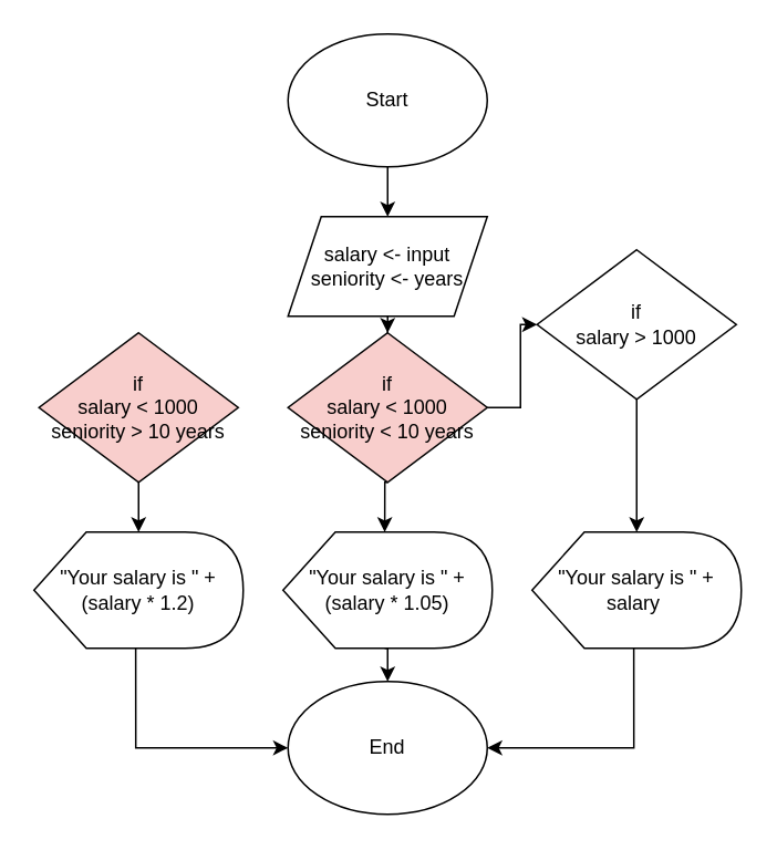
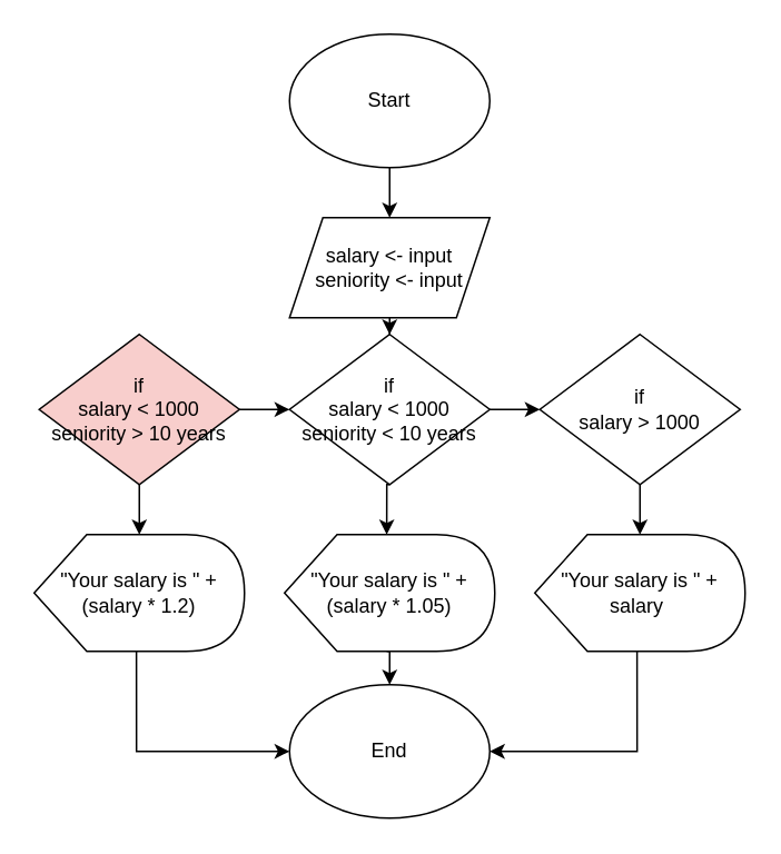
  <mxCell id="0" />
  <mxCell id="1" parent="0" />
  <mxCell id="2" value="" style="edgeStyle=orthogonalEdgeStyle;rounded=0;orthogonalLoop=1;jettySize=auto;html=1;" parent="1" source="3" target="6" edge="1"><mxGeometry relative="1" as="geometry" /></mxCell>
  <mxCell id="3" value="Start" style="ellipse;whiteSpace=wrap;html=1;" parent="1" vertex="1"><mxGeometry x="173" y="20" width="120" height="80" as="geometry" /></mxCell>
  <mxCell id="4" value="End" style="ellipse;whiteSpace=wrap;html=1;" parent="1" vertex="1"><mxGeometry x="173" y="410" width="120" height="80" as="geometry" /></mxCell>
  <mxCell id="5" value="" style="edgeStyle=orthogonalEdgeStyle;rounded=0;orthogonalLoop=1;jettySize=auto;html=1;" parent="1" source="6" target="14" edge="1"><mxGeometry relative="1" as="geometry" /></mxCell>
- <mxCell id="6" value="salary &amp;lt;- input&lt;br&gt;seniority &amp;lt;- years" style="shape=parallelogram;perimeter=parallelogramPerimeter;whiteSpace=wrap;html=1;fixedSize=1;" parent="1" vertex="1"><mxGeometry x="173" y="130" width="120" height="60" as="geometry" /></mxCell>
+ <mxCell id="6" value="salary &amp;lt;- input&lt;br&gt;seniority &amp;lt;- input" style="shape=parallelogram;perimeter=parallelogramPerimeter;whiteSpace=wrap;html=1;fixedSize=1;" parent="1" vertex="1"><mxGeometry x="173" y="130" width="120" height="60" as="geometry" /></mxCell>
+ <mxCell id="7" style="edgeStyle=orthogonalEdgeStyle;rounded=0;orthogonalLoop=1;jettySize=auto;html=1;exitX=1;exitY=0.5;exitDx=0;exitDy=0;entryX=0;entryY=0.5;entryDx=0;entryDy=0;" parent="1" source="9" target="14" edge="1"><mxGeometry relative="1" as="geometry" /></mxCell>
  <mxCell id="8" value="" style="edgeStyle=orthogonalEdgeStyle;rounded=0;orthogonalLoop=1;jettySize=auto;html=1;" parent="1" source="9" edge="1"><mxGeometry relative="1" as="geometry"><mxPoint x="83" y="320" as="targetPoint" /></mxGeometry></mxCell>
  <mxCell id="9" value="if&lt;br&gt;salary &amp;lt; 1000&lt;br&gt;seniority &amp;gt; 10 years" style="rhombus;whiteSpace=wrap;html=1;fillColor=#f8cecc;" parent="1" vertex="1"><mxGeometry x="23" y="200" width="120" height="90" as="geometry" /></mxCell>
  <mxCell id="10" style="edgeStyle=orthogonalEdgeStyle;rounded=0;orthogonalLoop=1;jettySize=auto;html=1;exitX=0.5;exitY=1;exitDx=0;exitDy=0;" parent="1" source="11" target="18" edge="1"><mxGeometry relative="1" as="geometry" /></mxCell>
- <mxCell id="11" value="if&lt;br&gt;salary &amp;gt; 1000" style="rhombus;whiteSpace=wrap;html=1;" parent="1" vertex="1"><mxGeometry x="323" y="150" width="120" height="90" as="geometry" /></mxCell>
+ <mxCell id="11" value="if&lt;br&gt;salary &amp;gt; 1000" style="rhombus;whiteSpace=wrap;html=1;" parent="1" vertex="1"><mxGeometry x="323" y="200" width="120" height="90" as="geometry" /></mxCell>
  <mxCell id="12" style="edgeStyle=orthogonalEdgeStyle;rounded=0;orthogonalLoop=1;jettySize=auto;html=1;exitX=1;exitY=0.5;exitDx=0;exitDy=0;entryX=0;entryY=0.5;entryDx=0;entryDy=0;" parent="1" source="14" target="11" edge="1"><mxGeometry relative="1" as="geometry" /></mxCell>
  <mxCell id="13" style="edgeStyle=orthogonalEdgeStyle;rounded=0;orthogonalLoop=1;jettySize=auto;html=1;exitX=0.5;exitY=1;exitDx=0;exitDy=0;entryX=0;entryY=0;entryDx=61.25;entryDy=0;entryPerimeter=0;" parent="1" source="14" target="20" edge="1"><mxGeometry relative="1" as="geometry" /></mxCell>
- <mxCell id="14" value="if&lt;br&gt;salary &amp;lt; 1000&lt;br&gt;seniority &amp;lt; 10 years" style="rhombus;whiteSpace=wrap;html=1;fillColor=#f8cecc;" parent="1" vertex="1"><mxGeometry x="173" y="200" width="120" height="90" as="geometry" /></mxCell>
+ <mxCell id="14" value="if&lt;br&gt;salary &amp;lt; 1000&lt;br&gt;seniority &amp;lt; 10 years" style="rhombus;whiteSpace=wrap;html=1;" parent="1" vertex="1"><mxGeometry x="173" y="200" width="120" height="90" as="geometry" /></mxCell>
  <mxCell id="15" style="edgeStyle=orthogonalEdgeStyle;rounded=0;orthogonalLoop=1;jettySize=auto;html=1;exitX=0;exitY=0;exitDx=61.25;exitDy=70;exitPerimeter=0;entryX=0;entryY=0.5;entryDx=0;entryDy=0;" parent="1" source="16" target="4" edge="1"><mxGeometry relative="1" as="geometry" /></mxCell>
  <mxCell id="16" value="&quot;Your salary is &quot; + (salary * 1.2)" style="shape=display;whiteSpace=wrap;html=1;" parent="1" vertex="1"><mxGeometry x="20" y="320" width="126" height="70" as="geometry" /></mxCell>
  <mxCell id="17" style="edgeStyle=orthogonalEdgeStyle;rounded=0;orthogonalLoop=1;jettySize=auto;html=1;exitX=0;exitY=0;exitDx=61.25;exitDy=70;exitPerimeter=0;entryX=1;entryY=0.5;entryDx=0;entryDy=0;" parent="1" source="18" target="4" edge="1"><mxGeometry relative="1" as="geometry" /></mxCell>
  <mxCell id="18" value="&quot;Your salary is &quot; + salary&amp;nbsp;" style="shape=display;whiteSpace=wrap;html=1;" parent="1" vertex="1"><mxGeometry x="320" y="320" width="126" height="70" as="geometry" /></mxCell>
  <mxCell id="19" style="edgeStyle=orthogonalEdgeStyle;rounded=0;orthogonalLoop=1;jettySize=auto;html=1;exitX=0;exitY=0;exitDx=61.25;exitDy=70;exitPerimeter=0;entryX=0.5;entryY=0;entryDx=0;entryDy=0;" parent="1" source="20" target="4" edge="1"><mxGeometry relative="1" as="geometry" /></mxCell>
  <mxCell id="20" value="&quot;Your salary is &quot; + (salary * 1.05)" style="shape=display;whiteSpace=wrap;html=1;" parent="1" vertex="1"><mxGeometry x="170" y="320" width="126" height="70" as="geometry" /></mxCell>
